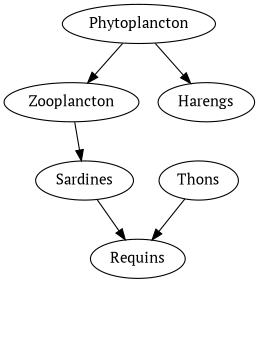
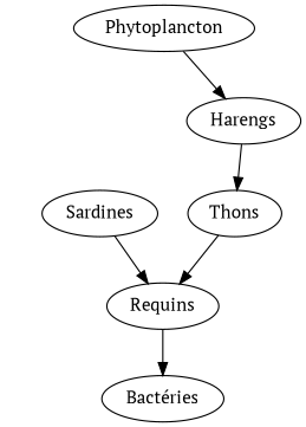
  digraph {
    fontname="PT Serif"
    node [fontname="PT Serif"]
    edge [fontname="PT Serif"]
    Phytoplancton
-   Zooplancton
    Harengs
    Sardines
    Thons
    Requins
-   Phytoplancton -> Zooplancton
+   "Bactéries"
    Phytoplancton -> Harengs
-   Zooplancton -> Sardines
+   Harengs -> Thons
    Sardines -> Requins
    Thons -> Requins
+   Requins -> "Bactéries"
  }
